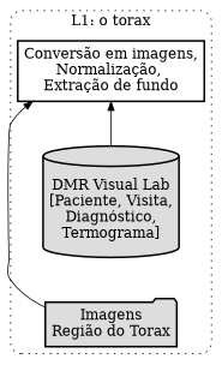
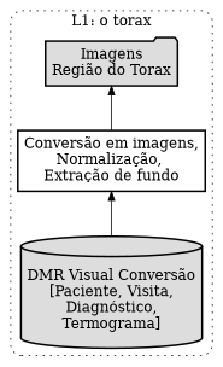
  digraph {
    fontname="DejaVu Serif"
    nodesep=0.7
    rankdir=LR
    ranksep=0.05
    node [fillcolor="#dddddd" fontname="DejaVu Serif" fontsize=16 margin="0.1,0.1" style="filled,bold"]
    edge [fontname="DejaVu Serif" fontsize=14]
-   n1 [label="\nDMR Visual Lab\n[Paciente, Visita,\nDiagnóstico,\nTermograma]" margin="0.1,0" shape=cylinder]
+   n1 [label="\nDMR Visual Conversão\n[Paciente, Visita,\nDiagnóstico,\nTermograma]" margin="0.1,0" shape=cylinder]
    n2 [fillcolor="#ffffff" label="Conversão em imagens,\nNormalização, \nExtração de fundo" shape=rectangle]
    n3 [label="Imagens\nRegião do Torax" shape=folder]
    subgraph cluster_1 {
      fontsize=16
      label="L1: o torax"
      style="rounded,dotted"
      subgraph sub_2 {
        fontsize=16
        label="L1: o torax"
        rank=same
        style="rounded,dotted"
        n1
        n2
        n3
      }
    }
    n1 -> n2
-   n3 -> n2
+   n2 -> n3
  }
